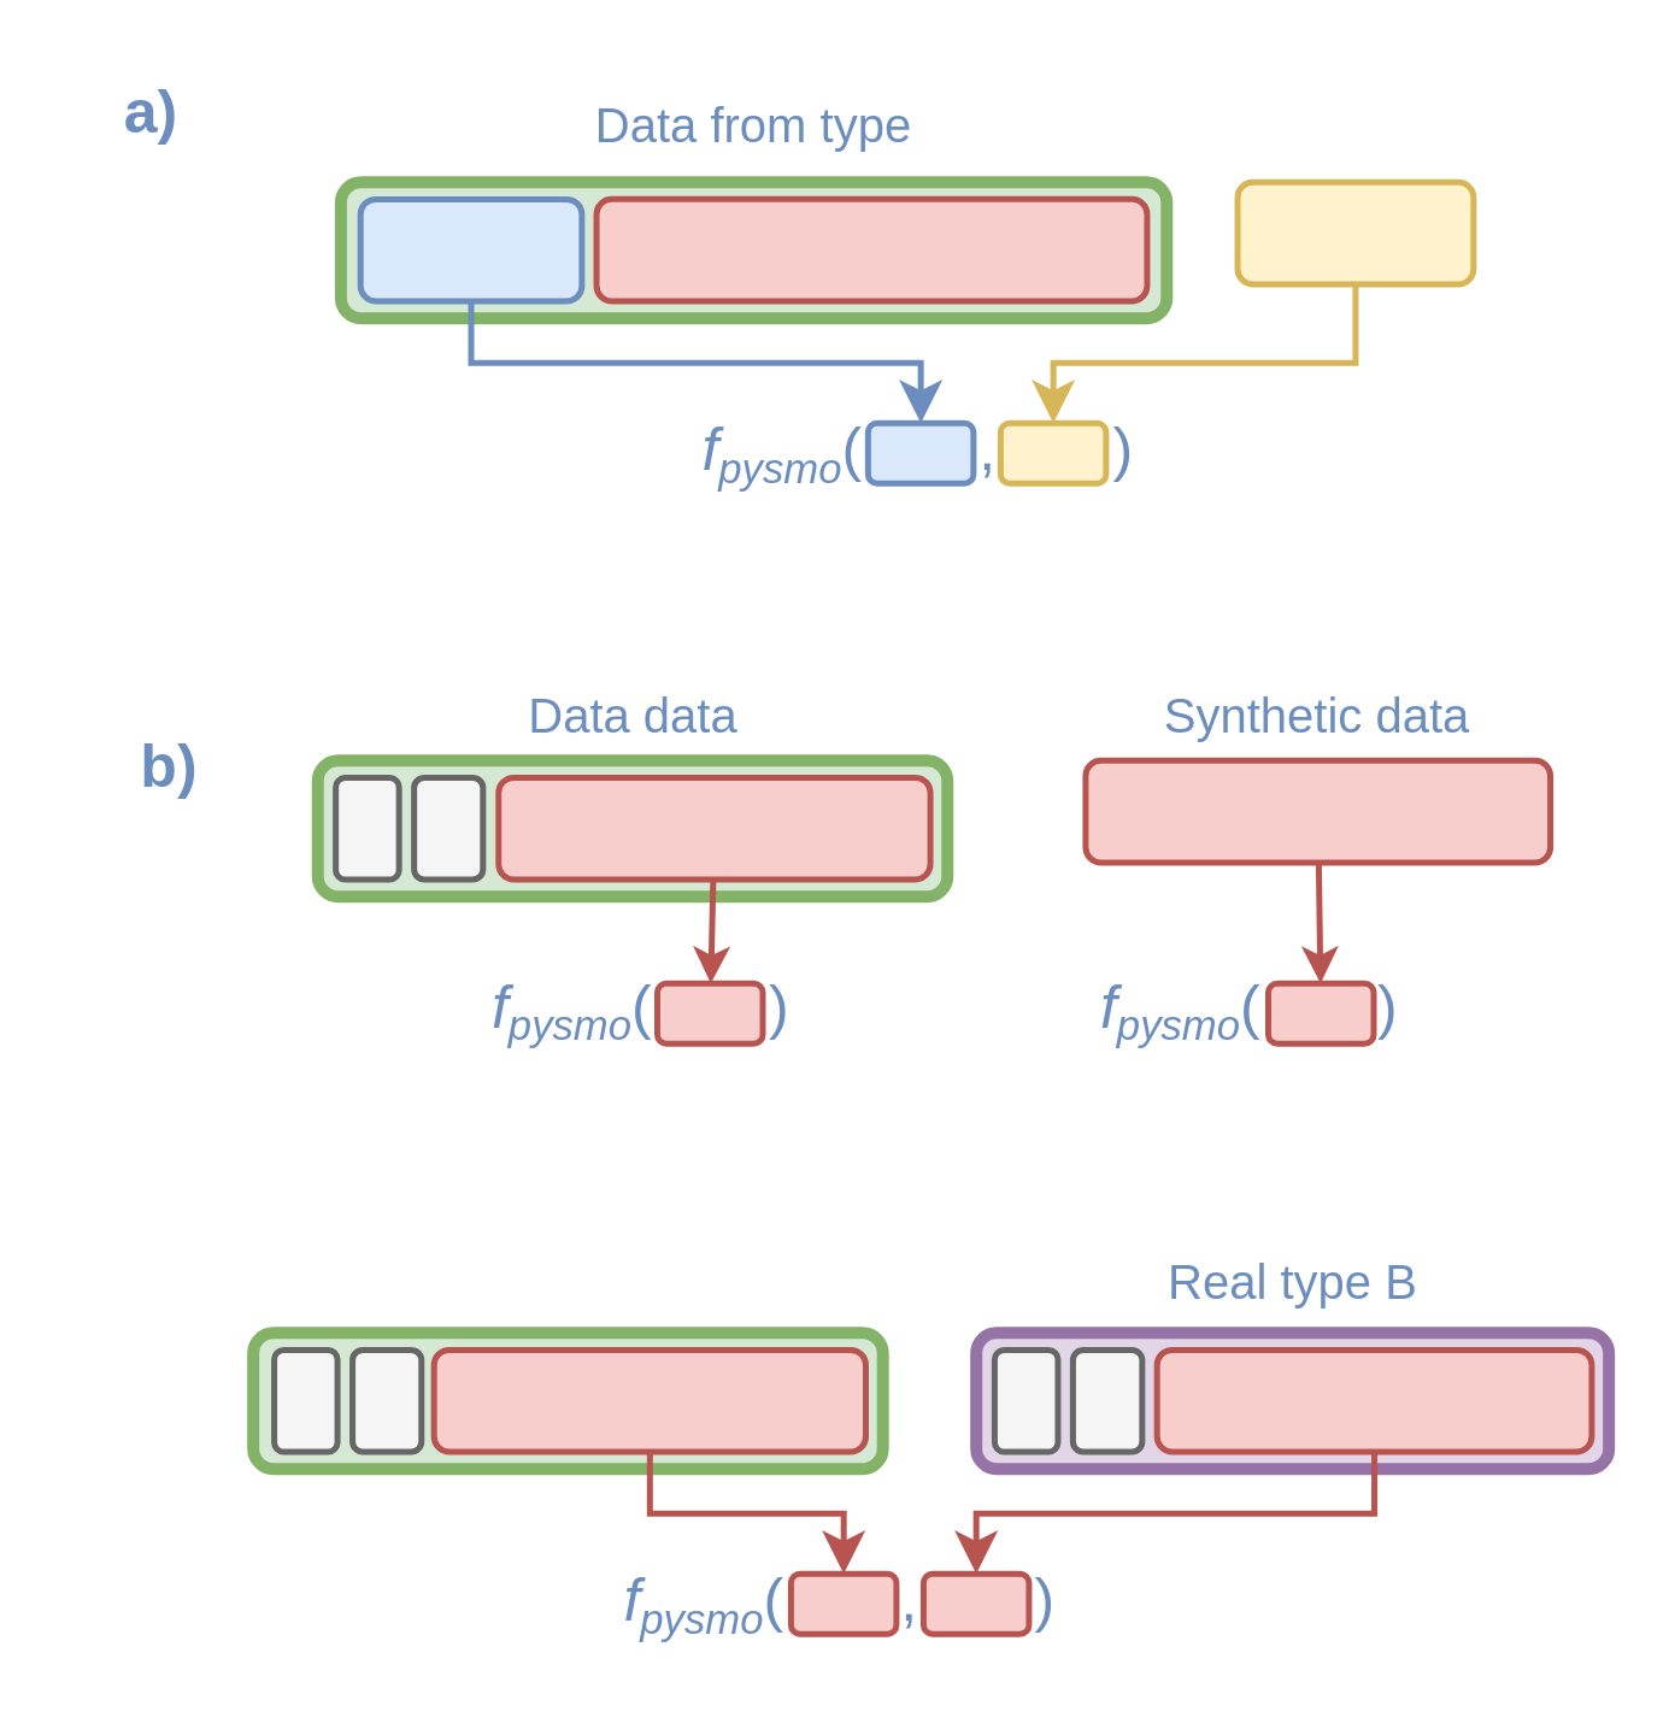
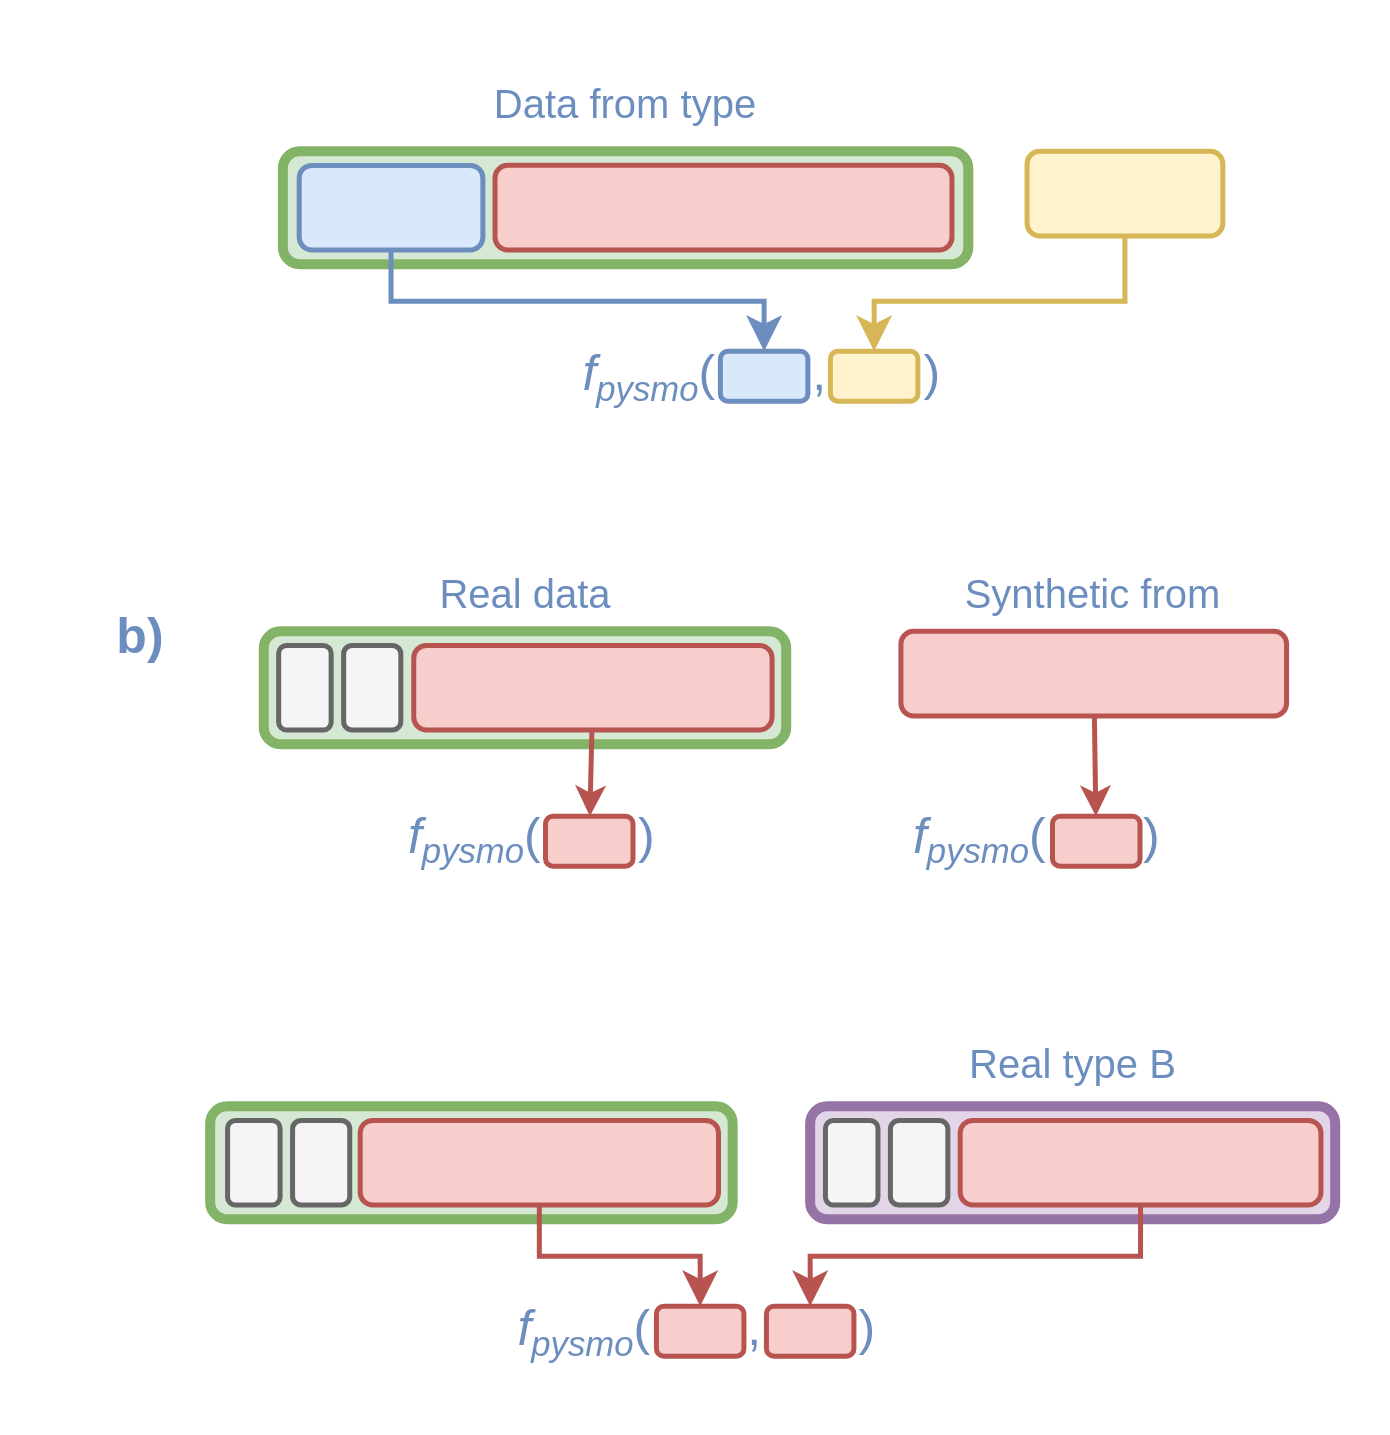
  <mxCell id="0" />
  <mxCell id="1" parent="0" />
  <mxCell id="2" value="" style="group" parent="1" vertex="1" connectable="0"><mxGeometry x="20" y="20" width="484.482" height="150" as="geometry" /></mxCell>
  <mxCell id="3" value="" style="group" parent="2" vertex="1" connectable="0"><mxGeometry x="92.649" width="391.833" height="150" as="geometry" /></mxCell>
  <mxCell id="4" value="&lt;font color=&quot;#6c8ebf&quot;&gt;Data from type&lt;/font&gt;" style="text;html=1;strokeColor=none;fillColor=none;align=center;verticalAlign=middle;whiteSpace=wrap;rounded=0;labelBorderColor=none;fontSize=16;" parent="3" vertex="1"><mxGeometry x="82.083" y="6" width="110" height="30" as="geometry" /></mxCell>
  <mxCell id="5" value="&lt;span style=&quot;font-weight: 400;&quot;&gt;&lt;font color=&quot;#6c8ebf&quot; style=&quot;&quot;&gt;&lt;i style=&quot;&quot;&gt;f&lt;span style=&quot;font-size: 16.667px;&quot;&gt;&lt;sub&gt;pysmo&lt;/sub&gt;&lt;/span&gt;&lt;/i&gt;(&amp;nbsp; &amp;nbsp; &amp;nbsp; &amp;nbsp;,&amp;nbsp; &amp;nbsp; &amp;nbsp; &amp;nbsp;)&lt;/font&gt;&lt;/span&gt;" style="text;strokeColor=none;fillColor=none;html=1;fontSize=20;fontStyle=1;verticalAlign=middle;align=center;rounded=1;shadow=0;glass=0;sketch=0;fontColor=#000000;container=0;" parent="3" vertex="1"><mxGeometry x="46" y="110" width="290" height="40" as="geometry" /></mxCell>
  <mxCell id="6" value="" style="rounded=1;whiteSpace=wrap;html=1;shadow=0;glass=0;sketch=0;fontSize=20;strokeWidth=2;fillColor=#dae8fc;strokeColor=#6c8ebf;container=0;" parent="3" vertex="1"><mxGeometry x="175" y="120" width="35" height="20" as="geometry" /></mxCell>
  <mxCell id="7" value="" style="rounded=1;whiteSpace=wrap;html=1;shadow=0;glass=0;sketch=0;fontSize=20;strokeWidth=2;fillColor=#fff2cc;strokeColor=#d6b656;container=0;" parent="3" vertex="1"><mxGeometry x="219" y="120" width="35" height="20" as="geometry" /></mxCell>
  <mxCell id="8" value="" style="rounded=1;whiteSpace=wrap;html=1;fillColor=#fff2cc;strokeColor=#d6b656;fontSize=20;sketch=0;strokeWidth=2;container=0;" parent="3" vertex="1"><mxGeometry x="297.667" y="40" width="78.333" height="33.871" as="geometry" /></mxCell>
  <mxCell id="9" value="" style="group" parent="3" vertex="1" connectable="0"><mxGeometry y="40" width="274.167" height="45.161" as="geometry" /></mxCell>
  <mxCell id="10" value="" style="rounded=1;whiteSpace=wrap;html=1;shadow=0;glass=0;sketch=0;fontSize=20;strokeWidth=4;fillColor=#d5e8d4;strokeColor=#82b366;container=0;" parent="9" vertex="1"><mxGeometry width="274.167" height="45.161" as="geometry" /></mxCell>
  <mxCell id="11" value="" style="rounded=1;whiteSpace=wrap;html=1;fillColor=#f8cecc;strokeColor=#b85450;fontSize=20;sketch=0;glass=0;strokeWidth=2;container=0;" parent="9" vertex="1"><mxGeometry x="84.861" y="5.645" width="182.778" height="33.871" as="geometry" /></mxCell>
  <mxCell id="12" value="" style="rounded=1;whiteSpace=wrap;html=1;fillColor=#dae8fc;strokeColor=#6c8ebf;fontSize=20;sketch=0;strokeWidth=2;container=0;" parent="9" vertex="1"><mxGeometry x="6.53" y="5.65" width="73.47" height="33.87" as="geometry" /></mxCell>
  <mxCell id="13" value="" style="edgeStyle=elbowEdgeStyle;elbow=vertical;endArrow=classic;html=1;curved=0;rounded=0;endSize=8;startSize=8;exitX=0.5;exitY=1;exitDx=0;exitDy=0;entryX=0.5;entryY=0;entryDx=0;entryDy=0;fillColor=#dae8fc;strokeColor=#6c8ebf;strokeWidth=2;" edge="1" parent="3" source="12" target="6"><mxGeometry width="50" height="50" relative="1" as="geometry"><mxPoint x="-152.649" y="190" as="sourcePoint" /><mxPoint x="-102.649" y="140" as="targetPoint" /><Array as="points"><mxPoint x="17.351" y="100" /></Array></mxGeometry></mxCell>
  <mxCell id="14" value="" style="edgeStyle=elbowEdgeStyle;elbow=vertical;endArrow=classic;html=1;curved=0;rounded=0;endSize=8;startSize=8;exitX=0.5;exitY=1;exitDx=0;exitDy=0;entryX=0.5;entryY=0;entryDx=0;entryDy=0;strokeWidth=2;fillColor=#fff2cc;strokeColor=#d6b656;" edge="1" parent="3" source="8" target="7"><mxGeometry width="50" height="50" relative="1" as="geometry"><mxPoint x="447.351" y="150" as="sourcePoint" /><mxPoint x="297.351" y="100" as="targetPoint" /><Array as="points"><mxPoint x="287" y="100" /></Array></mxGeometry></mxCell>
- <mxCell id="15" value="&lt;font color=&quot;#6c8ebf&quot; style=&quot;font-size: 20px;&quot;&gt;a)&lt;/font&gt;" style="text;html=1;strokeColor=none;fillColor=none;align=center;verticalAlign=middle;whiteSpace=wrap;rounded=0;labelBorderColor=none;fontSize=16;fontStyle=1" parent="2" vertex="1"><mxGeometry y="1" width="60" height="30" as="geometry" /></mxCell>
  <mxCell id="16" value="" style="group" parent="1" vertex="1" connectable="0"><mxGeometry x="21" y="222" width="493.131" height="133" as="geometry" /></mxCell>
  <mxCell id="17" value="" style="group" parent="16" vertex="1" connectable="0"><mxGeometry x="84" width="409.131" height="133" as="geometry" /></mxCell>
- <mxCell id="18" value="&lt;font color=&quot;#6c8ebf&quot;&gt;Data data&lt;/font&gt;" style="text;html=1;strokeColor=none;fillColor=none;align=center;verticalAlign=middle;whiteSpace=wrap;rounded=0;labelBorderColor=none;fontSize=16;container=0;" parent="17" vertex="1"><mxGeometry x="49.5" width="110" height="30" as="geometry" /></mxCell>
+ <mxCell id="18" value="&lt;font color=&quot;#6c8ebf&quot;&gt;Real data&lt;/font&gt;" style="text;html=1;strokeColor=none;fillColor=none;align=center;verticalAlign=middle;whiteSpace=wrap;rounded=0;labelBorderColor=none;fontSize=16;container=0;" parent="17" vertex="1"><mxGeometry x="49.5" width="110" height="30" as="geometry" /></mxCell>
  <mxCell id="19" value="" style="rounded=1;whiteSpace=wrap;html=1;shadow=0;glass=0;sketch=0;fontSize=20;strokeWidth=4;fillColor=#d5e8d4;strokeColor=#82b366;container=0;" parent="17" vertex="1"><mxGeometry y="30" width="209.0" height="45.16" as="geometry" /></mxCell>
  <mxCell id="20" value="" style="rounded=1;whiteSpace=wrap;html=1;fillColor=#f8cecc;strokeColor=#b85450;fontSize=20;sketch=0;glass=0;strokeWidth=2;container=0;" parent="17" vertex="1"><mxGeometry x="60" y="35.65" width="143.33" height="33.87" as="geometry" /></mxCell>
  <mxCell id="21" value="" style="rounded=1;whiteSpace=wrap;html=1;fillColor=#f5f5f5;strokeColor=#666666;fontSize=20;sketch=0;strokeWidth=2;fontColor=#333333;container=0;" parent="17" vertex="1"><mxGeometry x="5.963" y="35.65" width="21" height="33.869" as="geometry" /></mxCell>
  <mxCell id="22" value="" style="rounded=1;whiteSpace=wrap;html=1;fillColor=#f5f5f5;strokeColor=#666666;fontSize=20;sketch=0;strokeWidth=2;fontColor=#333333;container=0;" parent="17" vertex="1"><mxGeometry x="31.962" y="35.65" width="22.869" height="33.869" as="geometry" /></mxCell>
- <mxCell id="23" value="&lt;font color=&quot;#6c8ebf&quot;&gt;Synthetic data&lt;/font&gt;" style="text;html=1;strokeColor=none;fillColor=none;align=center;verticalAlign=middle;whiteSpace=wrap;rounded=0;labelBorderColor=none;fontSize=16;container=0;" parent="17" vertex="1"><mxGeometry x="277.001" width="110" height="30" as="geometry" /></mxCell>
+ <mxCell id="23" value="&lt;font color=&quot;#6c8ebf&quot;&gt;Synthetic from&lt;/font&gt;" style="text;html=1;strokeColor=none;fillColor=none;align=center;verticalAlign=middle;whiteSpace=wrap;rounded=0;labelBorderColor=none;fontSize=16;container=0;" parent="17" vertex="1"><mxGeometry x="277.001" width="110" height="30" as="geometry" /></mxCell>
  <mxCell id="24" value="" style="endArrow=classic;html=1;rounded=0;fontSize=18;fontColor=#000000;strokeColor=#b85450;strokeWidth=2;fillColor=#f8cecc;" parent="17" source="25" target="27" edge="1"><mxGeometry width="50" height="50" relative="1" as="geometry"><mxPoint x="338.249" y="67.87" as="sourcePoint" /><mxPoint x="524.44" y="-116" as="targetPoint" /></mxGeometry></mxCell>
  <mxCell id="25" value="" style="rounded=1;whiteSpace=wrap;html=1;fillColor=#f8cecc;strokeColor=#b85450;fontSize=20;sketch=0;glass=0;strokeWidth=2;container=0;" parent="17" vertex="1"><mxGeometry x="254.87" y="30" width="154.262" height="33.87" as="geometry" /></mxCell>
  <mxCell id="26" value="&lt;span style=&quot;font-weight: 400;&quot;&gt;&lt;font color=&quot;#6c8ebf&quot; style=&quot;&quot;&gt;&lt;i style=&quot;&quot;&gt;f&lt;span style=&quot;font-size: 16.667px;&quot;&gt;&lt;sub&gt;pysmo&lt;/sub&gt;&lt;/span&gt;&lt;/i&gt;(&amp;nbsp; &amp;nbsp; &amp;nbsp; &amp;nbsp;)&lt;/font&gt;&lt;/span&gt;" style="text;strokeColor=none;fillColor=none;html=1;fontSize=20;fontStyle=1;verticalAlign=middle;align=center;rounded=1;shadow=0;glass=0;sketch=0;fontColor=#000000;container=0;" parent="17" vertex="1"><mxGeometry x="248.505" y="93" width="121" height="40" as="geometry" /></mxCell>
  <mxCell id="27" value="" style="rounded=1;whiteSpace=wrap;html=1;shadow=0;glass=0;sketch=0;fontSize=20;strokeWidth=2;fillColor=#f8cecc;strokeColor=#b85450;container=0;" parent="17" vertex="1"><mxGeometry x="315.495" y="104" width="35" height="20" as="geometry" /></mxCell>
  <mxCell id="28" value="&lt;span style=&quot;font-weight: 400;&quot;&gt;&lt;font color=&quot;#6c8ebf&quot; style=&quot;&quot;&gt;&lt;i style=&quot;&quot;&gt;f&lt;span style=&quot;font-size: 16.667px;&quot;&gt;&lt;sub&gt;pysmo&lt;/sub&gt;&lt;/span&gt;&lt;/i&gt;(&amp;nbsp; &amp;nbsp; &amp;nbsp; &amp;nbsp;)&lt;/font&gt;&lt;/span&gt;" style="text;strokeColor=none;fillColor=none;html=1;fontSize=20;fontStyle=1;verticalAlign=middle;align=center;rounded=1;shadow=0;glass=0;sketch=0;fontColor=#000000;container=0;" parent="17" vertex="1"><mxGeometry x="56.505" y="93" width="100" height="40" as="geometry" /></mxCell>
  <mxCell id="29" value="" style="rounded=1;whiteSpace=wrap;html=1;shadow=0;glass=0;sketch=0;fontSize=20;strokeWidth=2;fillColor=#f8cecc;strokeColor=#b85450;container=0;" parent="17" vertex="1"><mxGeometry x="112.705" y="104" width="35" height="20" as="geometry" /></mxCell>
  <mxCell id="30" value="" style="endArrow=classic;html=1;rounded=0;fontSize=16;strokeWidth=2;fillColor=#f8cecc;strokeColor=#b85450;" parent="17" source="20" target="29" edge="1"><mxGeometry width="50" height="50" relative="1" as="geometry"><mxPoint x="199" y="144" as="sourcePoint" /><mxPoint x="249" y="94" as="targetPoint" /></mxGeometry></mxCell>
  <mxCell id="31" value="&lt;font color=&quot;#6c8ebf&quot; style=&quot;font-size: 20px;&quot;&gt;b)&lt;/font&gt;" style="text;html=1;strokeColor=none;fillColor=none;align=center;verticalAlign=middle;whiteSpace=wrap;rounded=0;labelBorderColor=none;fontSize=16;fontStyle=1" parent="16" vertex="1"><mxGeometry x="5" y="16" width="60" height="30" as="geometry" /></mxCell>
  <mxCell id="32" value="" style="group" parent="1" vertex="1" connectable="0"><mxGeometry x="20" y="410" width="513.566" height="142" as="geometry" /></mxCell>
  <mxCell id="33" value="" style="group" parent="32" vertex="1" connectable="0"><mxGeometry x="63.566" width="450" height="142" as="geometry" /></mxCell>
  <mxCell id="34" value="&lt;font color=&quot;#6c8ebf&quot;&gt;Real type B&lt;/font&gt;" style="text;html=1;strokeColor=none;fillColor=none;align=center;verticalAlign=middle;whiteSpace=wrap;rounded=0;labelBorderColor=none;fontSize=16;container=0;" parent="33" vertex="1"><mxGeometry x="290" width="110" height="30" as="geometry" /></mxCell>
  <mxCell id="35" value="&lt;span style=&quot;font-weight: 400;&quot;&gt;&lt;font color=&quot;#6c8ebf&quot; style=&quot;&quot;&gt;&lt;i style=&quot;&quot;&gt;f&lt;span style=&quot;font-size: 16.667px;&quot;&gt;&lt;sub&gt;pysmo&lt;/sub&gt;&lt;/span&gt;&lt;/i&gt;(&amp;nbsp; &amp;nbsp; &amp;nbsp; &amp;nbsp;,&amp;nbsp; &amp;nbsp; &amp;nbsp; &amp;nbsp;)&lt;/font&gt;&lt;/span&gt;" style="text;strokeColor=none;fillColor=none;html=1;fontSize=20;fontStyle=1;verticalAlign=middle;align=center;rounded=1;shadow=0;glass=0;sketch=0;fontColor=#000000;container=0;" parent="33" vertex="1"><mxGeometry x="49.5" y="102" width="290" height="40" as="geometry" /></mxCell>
  <mxCell id="36" value="" style="rounded=1;whiteSpace=wrap;html=1;shadow=0;glass=0;sketch=0;fontSize=20;strokeWidth=2;fillColor=#f8cecc;strokeColor=#b85450;container=0;" parent="33" vertex="1"><mxGeometry x="178.5" y="112" width="35" height="20" as="geometry" /></mxCell>
  <mxCell id="37" value="" style="rounded=1;whiteSpace=wrap;html=1;shadow=0;glass=0;sketch=0;fontSize=20;strokeWidth=2;fillColor=#f8cecc;strokeColor=#b85450;container=0;" parent="33" vertex="1"><mxGeometry x="222.5" y="112" width="35" height="20" as="geometry" /></mxCell>
  <mxCell id="38" value="" style="rounded=1;whiteSpace=wrap;html=1;shadow=0;glass=0;sketch=0;fontSize=20;strokeWidth=4;fillColor=#d5e8d4;strokeColor=#82b366;container=0;" parent="33" vertex="1"><mxGeometry y="32" width="209.0" height="45.16" as="geometry" /></mxCell>
  <mxCell id="39" value="" style="rounded=1;whiteSpace=wrap;html=1;fillColor=#f8cecc;strokeColor=#b85450;fontSize=20;sketch=0;glass=0;strokeWidth=2;container=0;" parent="33" vertex="1"><mxGeometry x="60" y="37.65" width="143.33" height="33.87" as="geometry" /></mxCell>
  <mxCell id="40" value="" style="rounded=1;whiteSpace=wrap;html=1;fillColor=#f5f5f5;strokeColor=#666666;fontSize=20;sketch=0;strokeWidth=2;fontColor=#333333;container=0;" parent="33" vertex="1"><mxGeometry x="6.963" y="37.65" width="21" height="33.869" as="geometry" /></mxCell>
  <mxCell id="41" value="" style="rounded=1;whiteSpace=wrap;html=1;fillColor=#f5f5f5;strokeColor=#666666;fontSize=20;sketch=0;strokeWidth=2;fontColor=#333333;container=0;" parent="33" vertex="1"><mxGeometry x="32.962" y="37.65" width="22.869" height="33.869" as="geometry" /></mxCell>
  <mxCell id="42" value="" style="rounded=1;whiteSpace=wrap;html=1;shadow=0;glass=0;sketch=0;fontSize=20;strokeWidth=4;fillColor=#e1d5e7;strokeColor=#9673a6;container=0;" parent="33" vertex="1"><mxGeometry x="240" y="32" width="210" height="45.16" as="geometry" /></mxCell>
  <mxCell id="43" value="" style="rounded=1;whiteSpace=wrap;html=1;fillColor=#f8cecc;strokeColor=#b85450;fontSize=20;sketch=0;glass=0;strokeWidth=2;container=0;" parent="33" vertex="1"><mxGeometry x="300" y="37.65" width="144.3" height="33.87" as="geometry" /></mxCell>
  <mxCell id="44" value="" style="rounded=1;whiteSpace=wrap;html=1;fillColor=#f5f5f5;strokeColor=#666666;fontSize=20;sketch=0;strokeWidth=2;fontColor=#333333;container=0;" parent="33" vertex="1"><mxGeometry x="246.113" y="37.65" width="21" height="33.869" as="geometry" /></mxCell>
  <mxCell id="45" value="" style="rounded=1;whiteSpace=wrap;html=1;fillColor=#f5f5f5;strokeColor=#666666;fontSize=20;sketch=0;strokeWidth=2;fontColor=#333333;container=0;" parent="33" vertex="1"><mxGeometry x="272.091" y="37.65" width="22.979" height="33.869" as="geometry" /></mxCell>
  <mxCell id="46" value="" style="edgeStyle=elbowEdgeStyle;elbow=vertical;endArrow=classic;html=1;curved=0;rounded=0;endSize=8;startSize=8;fillColor=#f8cecc;strokeColor=#b85450;strokeWidth=2;exitX=0.5;exitY=1;exitDx=0;exitDy=0;entryX=0.5;entryY=0;entryDx=0;entryDy=0;" edge="1" parent="33" source="39" target="36"><mxGeometry width="50" height="50" relative="1" as="geometry"><mxPoint x="6.434" y="210" as="sourcePoint" /><mxPoint x="56.434" y="160" as="targetPoint" /></mxGeometry></mxCell>
  <mxCell id="47" value="" style="edgeStyle=elbowEdgeStyle;elbow=vertical;endArrow=classic;html=1;curved=0;rounded=0;endSize=8;startSize=8;fillColor=#f8cecc;strokeColor=#b85450;strokeWidth=2;exitX=0.5;exitY=1;exitDx=0;exitDy=0;entryX=0.5;entryY=0;entryDx=0;entryDy=0;" edge="1" parent="33" source="43" target="37"><mxGeometry width="50" height="50" relative="1" as="geometry"><mxPoint x="-3.566" y="200" as="sourcePoint" /><mxPoint x="46.434" y="150" as="targetPoint" /></mxGeometry></mxCell>
